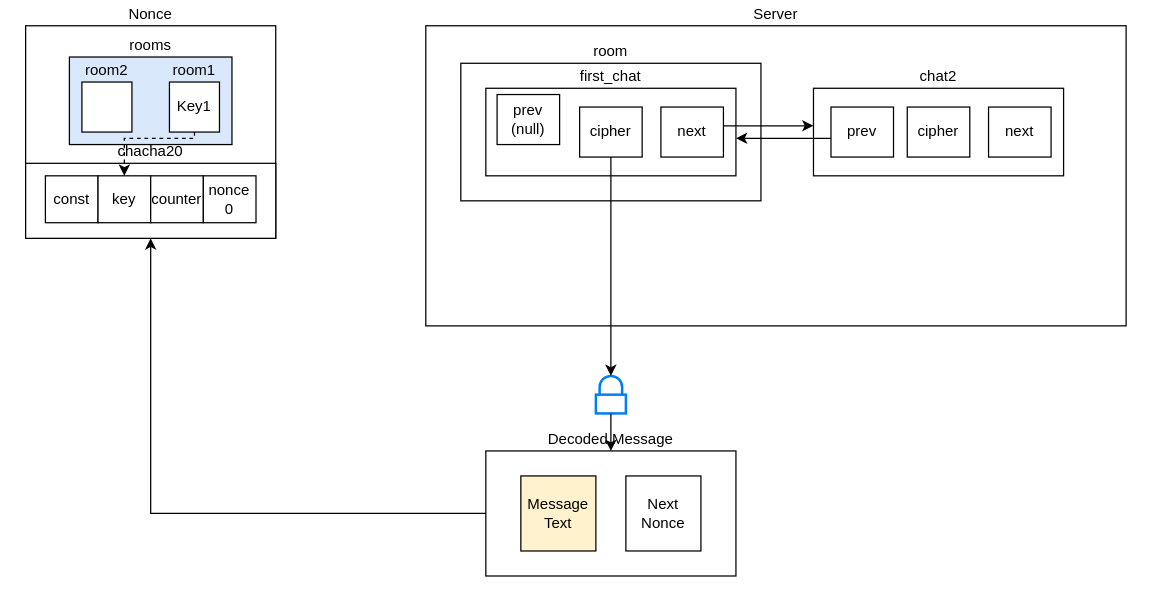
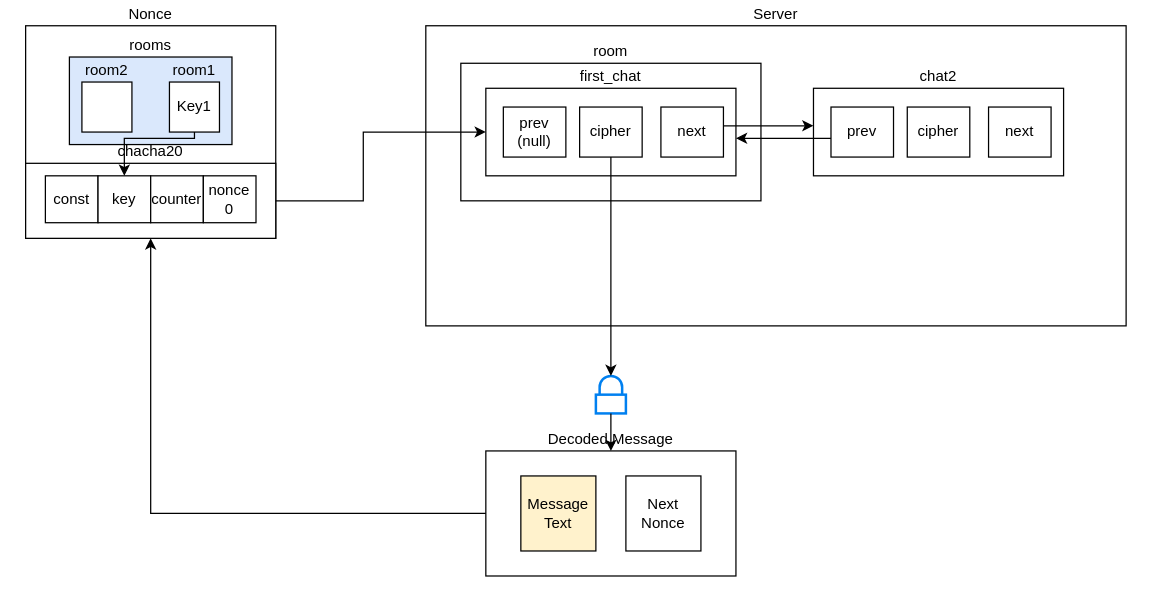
  <mxCell id="0" />
  <mxCell id="1" parent="0" />
  <mxCell id="2" value="Server" style="rounded=0;whiteSpace=wrap;html=1;labelPosition=center;verticalLabelPosition=top;align=center;verticalAlign=bottom;" vertex="1" parent="1"><mxGeometry x="340" y="20" width="560" height="240" as="geometry" /></mxCell>
  <mxCell id="3" value="" style="group" vertex="1" connectable="0" parent="1"><mxGeometry x="30" y="20" width="200" height="170" as="geometry" /></mxCell>
  <mxCell id="4" value="Nonce" style="rounded=0;whiteSpace=wrap;html=1;labelPosition=center;verticalLabelPosition=top;align=center;verticalAlign=bottom;" vertex="1" parent="3"><mxGeometry x="-10" width="200" height="170" as="geometry" /></mxCell>
  <mxCell id="5" value="" style="group" vertex="1" connectable="0" parent="3"><mxGeometry x="25" y="25" width="130" height="70" as="geometry" /></mxCell>
  <mxCell id="6" value="" style="group" vertex="1" connectable="0" parent="5"><mxGeometry width="130" height="70" as="geometry" /></mxCell>
  <mxCell id="7" value="rooms" style="rounded=0;whiteSpace=wrap;html=1;labelPosition=center;verticalLabelPosition=top;align=center;verticalAlign=bottom;fillColor=#dae8fc;" vertex="1" parent="6"><mxGeometry width="130" height="70" as="geometry" /></mxCell>
  <mxCell id="8" value="" style="group" vertex="1" connectable="0" parent="6"><mxGeometry x="80" y="20" width="40" height="40" as="geometry" /></mxCell>
  <mxCell id="9" value="room1" style="rounded=0;whiteSpace=wrap;html=1;labelPosition=center;verticalLabelPosition=top;align=center;verticalAlign=bottom;" vertex="1" parent="8"><mxGeometry width="40" height="40" as="geometry" /></mxCell>
  <mxCell id="10" value="Key1" style="text;html=1;align=center;verticalAlign=middle;whiteSpace=wrap;rounded=0;" vertex="1" parent="8"><mxGeometry width="40" height="40" as="geometry" /></mxCell>
  <mxCell id="11" value="" style="group" vertex="1" connectable="0" parent="6"><mxGeometry x="10" y="20" width="40" height="40" as="geometry" /></mxCell>
  <mxCell id="12" value="room2" style="rounded=0;whiteSpace=wrap;html=1;labelPosition=center;verticalLabelPosition=top;align=center;verticalAlign=bottom;" vertex="1" parent="11"><mxGeometry width="40" height="40" as="geometry" /></mxCell>
  <mxCell id="13" value="" style="group" vertex="1" connectable="0" parent="3"><mxGeometry x="-10" y="110" width="200" height="60" as="geometry" /></mxCell>
  <mxCell id="14" value="chacha20" style="rounded=0;whiteSpace=wrap;html=1;labelPosition=center;verticalLabelPosition=top;align=center;verticalAlign=bottom;" vertex="1" parent="13"><mxGeometry width="200" height="60" as="geometry" /></mxCell>
  <mxCell id="15" value="" style="group" vertex="1" connectable="0" parent="13"><mxGeometry x="15.789" y="10" width="168.421" height="37.5" as="geometry" /></mxCell>
  <mxCell id="16" value="const" style="rounded=0;whiteSpace=wrap;html=1;labelPosition=center;verticalLabelPosition=middle;align=center;verticalAlign=middle;" vertex="1" parent="15"><mxGeometry width="42.105" height="37.5" as="geometry" /></mxCell>
  <mxCell id="17" value="key" style="rounded=0;whiteSpace=wrap;html=1;labelPosition=center;verticalLabelPosition=middle;align=center;verticalAlign=middle;" vertex="1" parent="15"><mxGeometry x="42.105" width="42.105" height="37.5" as="geometry" /></mxCell>
  <mxCell id="18" value="counter" style="rounded=0;whiteSpace=wrap;html=1;labelPosition=center;verticalLabelPosition=middle;align=center;verticalAlign=middle;" vertex="1" parent="15"><mxGeometry x="84.211" width="42.105" height="37.5" as="geometry" /></mxCell>
  <mxCell id="19" value="nonce&lt;div&gt;0&lt;/div&gt;" style="rounded=0;whiteSpace=wrap;html=1;labelPosition=center;verticalLabelPosition=middle;align=center;verticalAlign=middle;" vertex="1" parent="15"><mxGeometry x="126.316" width="42.105" height="37.5" as="geometry" /></mxCell>
- <mxCell id="20" value="" style="edgeStyle=orthogonalEdgeStyle;rounded=0;orthogonalLoop=1;jettySize=auto;html=1;entryX=0.5;entryY=0;entryDx=0;entryDy=0;endArrow=classic;endFill=1;dashed=1;" edge="1" parent="3" source="10" target="17"><mxGeometry relative="1" as="geometry"><Array as="points"><mxPoint x="125" y="90" /><mxPoint x="69" y="90" /></Array><mxPoint x="260" y="-40" as="sourcePoint" /><mxPoint x="490" y="95" as="targetPoint" /></mxGeometry></mxCell>
+ <mxCell id="20" value="" style="edgeStyle=orthogonalEdgeStyle;rounded=0;orthogonalLoop=1;jettySize=auto;html=1;entryX=0.5;entryY=0;entryDx=0;entryDy=0;endArrow=classic;endFill=1;" edge="1" parent="3" source="10" target="17"><mxGeometry relative="1" as="geometry"><Array as="points"><mxPoint x="125" y="90" /><mxPoint x="69" y="90" /></Array><mxPoint x="260" y="-40" as="sourcePoint" /><mxPoint x="490" y="95" as="targetPoint" /></mxGeometry></mxCell>
  <mxCell id="21" value="" style="group" vertex="1" connectable="0" parent="1"><mxGeometry x="368" y="50" width="240" height="160" as="geometry" /></mxCell>
  <mxCell id="22" value="room" style="rounded=0;whiteSpace=wrap;html=1;labelPosition=center;verticalLabelPosition=top;align=center;verticalAlign=bottom;" vertex="1" parent="21"><mxGeometry width="240" height="110" as="geometry" /></mxCell>
  <mxCell id="23" value="first_chat" style="rounded=0;whiteSpace=wrap;html=1;labelPosition=center;verticalLabelPosition=top;align=center;verticalAlign=bottom;" vertex="1" parent="21"><mxGeometry x="20" y="20" width="200" height="70" as="geometry" /></mxCell>
  <mxCell id="24" value="cipher" style="rounded=0;whiteSpace=wrap;html=1;labelPosition=center;verticalLabelPosition=middle;align=center;verticalAlign=middle;" vertex="1" parent="21"><mxGeometry x="95" y="35" width="50" height="40" as="geometry" /></mxCell>
  <mxCell id="25" value="next" style="rounded=0;whiteSpace=wrap;html=1;labelPosition=center;verticalLabelPosition=middle;align=center;verticalAlign=middle;" vertex="1" parent="21"><mxGeometry x="160" y="35" width="50" height="40" as="geometry" /></mxCell>
- <mxCell id="26" value="prev&lt;div&gt;(null)&lt;/div&gt;" style="rounded=0;whiteSpace=wrap;html=1;labelPosition=center;verticalLabelPosition=middle;align=center;verticalAlign=middle;" vertex="1" parent="21"><mxGeometry x="29" y="25" width="50" height="40" as="geometry" /></mxCell>
+ <mxCell id="26" value="prev&lt;div&gt;(null)&lt;/div&gt;" style="rounded=0;whiteSpace=wrap;html=1;labelPosition=center;verticalLabelPosition=middle;align=center;verticalAlign=middle;" vertex="1" parent="21"><mxGeometry x="34" y="35" width="50" height="40" as="geometry" /></mxCell>
  <mxCell id="27" style="edgeStyle=orthogonalEdgeStyle;rounded=0;orthogonalLoop=1;jettySize=auto;html=1;entryX=0;entryY=0.5;entryDx=0;entryDy=0;" edge="1" parent="21"><mxGeometry relative="1" as="geometry"><mxPoint x="210" y="50" as="sourcePoint" /><mxPoint x="282" y="50" as="targetPoint" /></mxGeometry></mxCell>
+ <mxCell id="28" style="edgeStyle=orthogonalEdgeStyle;rounded=0;orthogonalLoop=1;jettySize=auto;html=1;entryX=0;entryY=0.5;entryDx=0;entryDy=0;endArrow=classic;endFill=1;" edge="1" parent="1" source="14" target="23"><mxGeometry relative="1" as="geometry"><Array as="points"><mxPoint x="290" y="160" /><mxPoint x="290" y="105" /></Array></mxGeometry></mxCell>
  <mxCell id="29" value="" style="group" vertex="1" connectable="0" parent="1"><mxGeometry x="388" y="300" width="200" height="160" as="geometry" /></mxCell>
  <mxCell id="30" value="" style="html=1;verticalLabelPosition=bottom;align=center;labelBackgroundColor=#ffffff;verticalAlign=top;strokeWidth=2;strokeColor=#0080F0;shadow=0;dashed=0;shape=mxgraph.ios7.icons.locked;" vertex="1" parent="29"><mxGeometry x="88" width="24" height="30" as="geometry" /></mxCell>
  <mxCell id="31" value="Decoded Message" style="rounded=0;whiteSpace=wrap;html=1;labelPosition=center;verticalLabelPosition=top;align=center;verticalAlign=bottom;" vertex="1" parent="29"><mxGeometry y="60" width="200" height="100" as="geometry" /></mxCell>
  <mxCell id="32" value="Message&lt;div&gt;Text&lt;/div&gt;" style="rounded=0;whiteSpace=wrap;html=1;labelPosition=center;verticalLabelPosition=middle;align=center;verticalAlign=middle;fillColor=#fff2cc;" vertex="1" parent="29"><mxGeometry x="28" y="80" width="60" height="60" as="geometry" /></mxCell>
  <mxCell id="33" value="&lt;div&gt;Next&lt;/div&gt;Nonce" style="rounded=0;whiteSpace=wrap;html=1;labelPosition=center;verticalLabelPosition=middle;align=center;verticalAlign=middle;" vertex="1" parent="29"><mxGeometry x="112" y="80" width="60" height="60" as="geometry" /></mxCell>
  <mxCell id="34" value="" style="edgeStyle=orthogonalEdgeStyle;rounded=0;orthogonalLoop=1;jettySize=auto;html=1;" edge="1" parent="29" source="30" target="31"><mxGeometry relative="1" as="geometry" /></mxCell>
  <mxCell id="35" value="" style="edgeStyle=orthogonalEdgeStyle;rounded=0;orthogonalLoop=1;jettySize=auto;html=1;" edge="1" parent="1" source="24" target="30"><mxGeometry relative="1" as="geometry"><Array as="points"><mxPoint x="488" y="275" /></Array></mxGeometry></mxCell>
  <mxCell id="36" style="edgeStyle=orthogonalEdgeStyle;rounded=0;orthogonalLoop=1;jettySize=auto;html=1;" edge="1" parent="1" source="31" target="4"><mxGeometry relative="1" as="geometry" /></mxCell>
  <mxCell id="37" value="chat2" style="rounded=0;whiteSpace=wrap;html=1;labelPosition=center;verticalLabelPosition=top;align=center;verticalAlign=bottom;" vertex="1" parent="1"><mxGeometry x="650" y="70" width="200" height="70" as="geometry" /></mxCell>
  <mxCell id="38" value="cipher" style="rounded=0;whiteSpace=wrap;html=1;labelPosition=center;verticalLabelPosition=middle;align=center;verticalAlign=middle;" vertex="1" parent="1"><mxGeometry x="725" y="85" width="50" height="40" as="geometry" /></mxCell>
  <mxCell id="39" style="edgeStyle=orthogonalEdgeStyle;rounded=0;orthogonalLoop=1;jettySize=auto;html=1;" edge="1" parent="1"><mxGeometry relative="1" as="geometry"><mxPoint x="664" y="110" as="sourcePoint" /><mxPoint x="588" y="110" as="targetPoint" /></mxGeometry></mxCell>
  <mxCell id="40" value="prev" style="rounded=0;whiteSpace=wrap;html=1;labelPosition=center;verticalLabelPosition=middle;align=center;verticalAlign=middle;" vertex="1" parent="1"><mxGeometry x="664" y="85" width="50" height="40" as="geometry" /></mxCell>
  <mxCell id="41" value="next" style="rounded=0;whiteSpace=wrap;html=1;labelPosition=center;verticalLabelPosition=middle;align=center;verticalAlign=middle;" vertex="1" parent="1"><mxGeometry x="790" y="85" width="50" height="40" as="geometry" /></mxCell>
